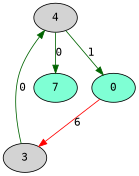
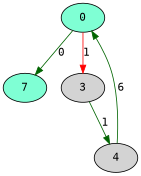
  digraph {
    fontname="DejaVu Sans Mono"
    node [fillcolor=aquamarine fontname="DejaVu Sans Mono" style=filled]
    edge [color=darkgreen fontname="DejaVu Sans Mono"]
    n1 [label=7]
    0
    3 [fillcolor=lightgrey]
    4 [fillcolor=lightgrey]
-   4 -> n1 [label=0]
-   0 -> 3 [color=red label=6]
-   3 -> 4 [label=0]
-   4 -> 0 [label=1]
+   0 -> n1 [label=0]
+   0 -> 3 [color=red label=1]
+   3 -> 4 [label=1]
+   4 -> 0 [label=6]
  }
